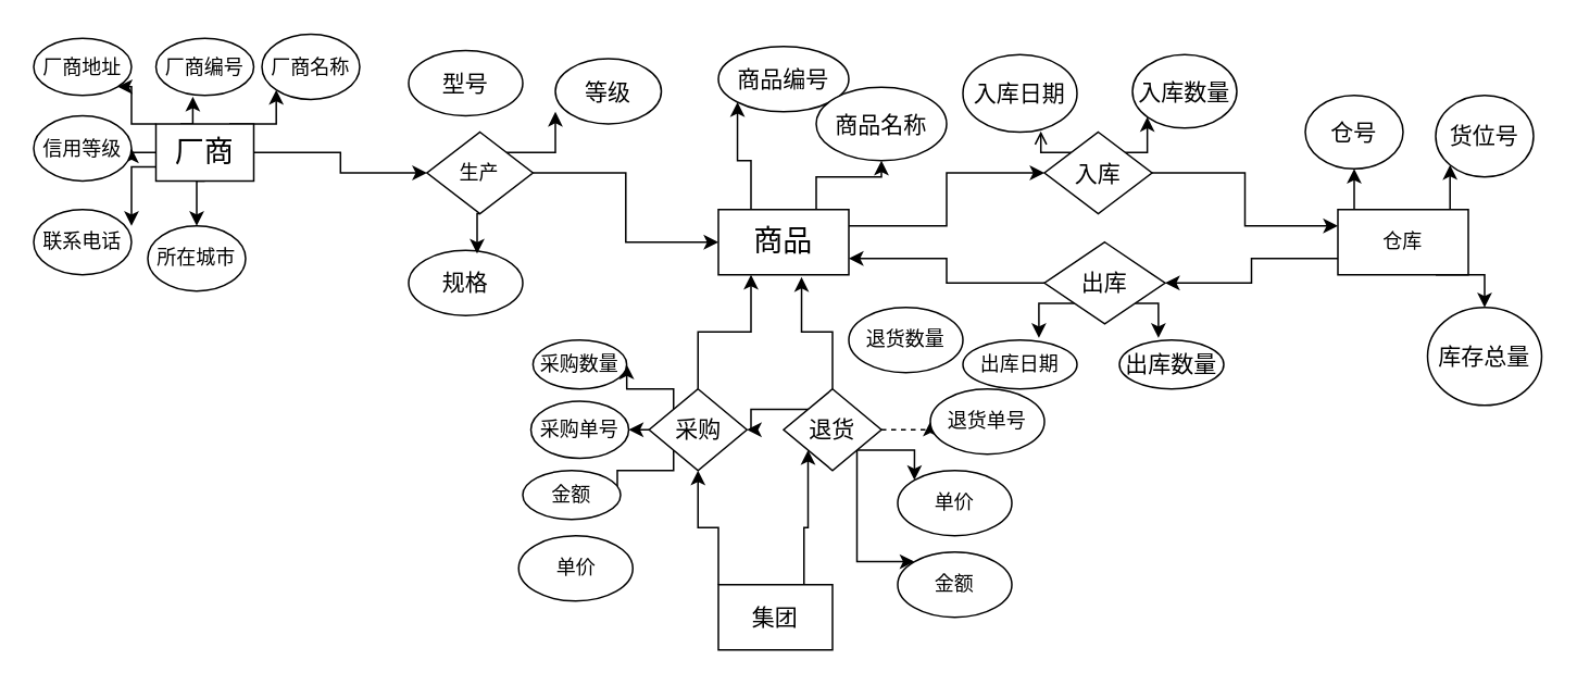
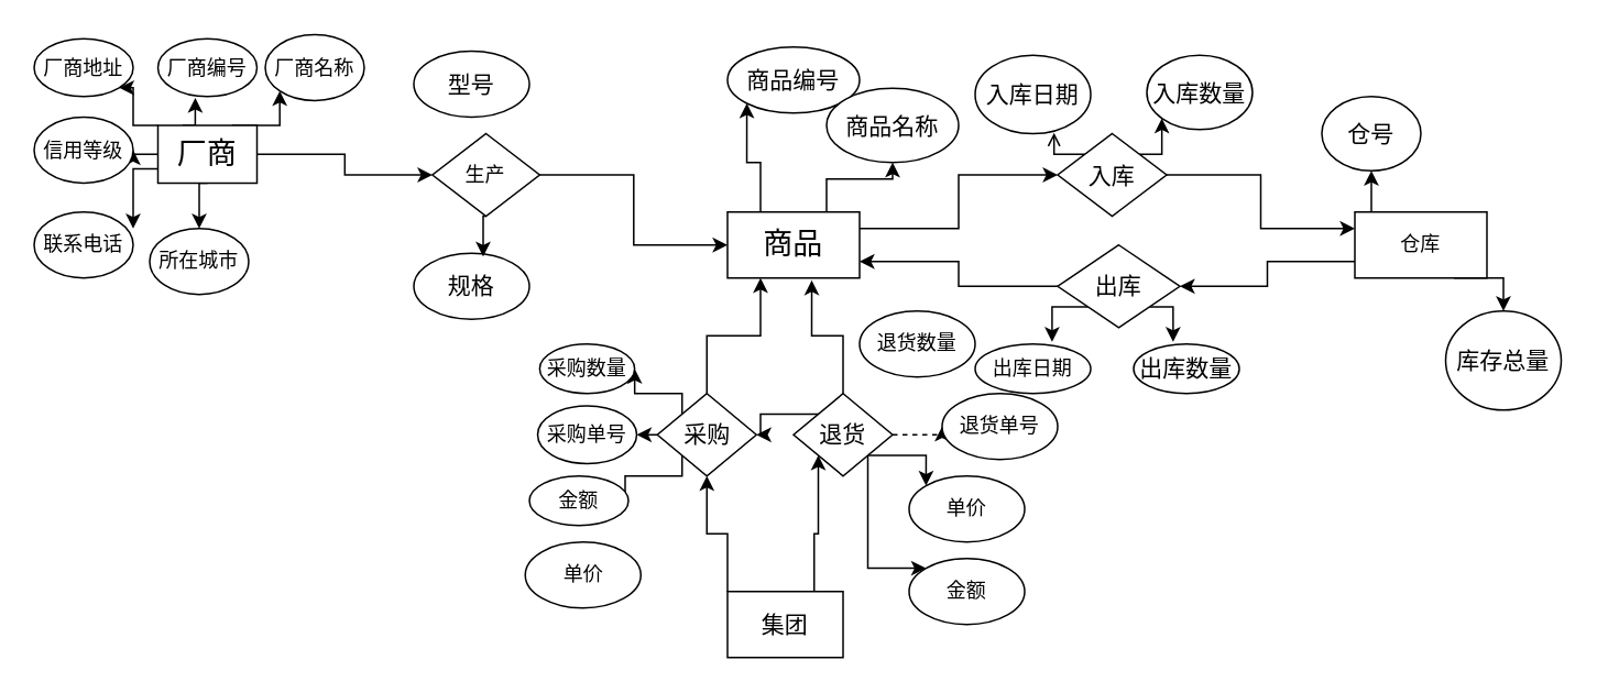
  <mxCell id="0" />
  <mxCell id="1" parent="0" />
  <mxCell id="2" style="edgeStyle=orthogonalEdgeStyle;rounded=0;orthogonalLoop=1;jettySize=auto;html=1;exitX=1;exitY=0.25;exitDx=0;exitDy=0;" edge="1" parent="1" source="5" target="14"><mxGeometry relative="1" as="geometry" /></mxCell>
  <mxCell id="3" style="edgeStyle=orthogonalEdgeStyle;rounded=0;orthogonalLoop=1;jettySize=auto;html=1;exitX=0.25;exitY=0;exitDx=0;exitDy=0;entryX=0;entryY=1;entryDx=0;entryDy=0;" edge="1" parent="1" source="5" target="6"><mxGeometry relative="1" as="geometry" /></mxCell>
  <mxCell id="4" style="edgeStyle=orthogonalEdgeStyle;rounded=0;orthogonalLoop=1;jettySize=auto;html=1;exitX=0.75;exitY=0;exitDx=0;exitDy=0;entryX=0.5;entryY=1;entryDx=0;entryDy=0;" edge="1" parent="1" source="5" target="9"><mxGeometry relative="1" as="geometry" /></mxCell>
  <mxCell id="5" value="&lt;font style=&quot;font-size: 18px&quot;&gt;商品&lt;/font&gt;" style="rounded=0;whiteSpace=wrap;html=1;" vertex="1" parent="1"><mxGeometry x="440" y="128" width="80" height="40" as="geometry" /></mxCell>
  <mxCell id="6" value="&lt;font style=&quot;font-size: 14px&quot;&gt;商品编号&lt;/font&gt;" style="ellipse;whiteSpace=wrap;html=1;" vertex="1" parent="1"><mxGeometry x="440" y="28" width="80" height="40" as="geometry" /></mxCell>
  <mxCell id="7" value="&lt;font style=&quot;font-size: 14px&quot;&gt;型号&lt;/font&gt;" style="ellipse;whiteSpace=wrap;html=1;" vertex="1" parent="1"><mxGeometry x="250" y="30.5" width="70" height="40" as="geometry" /></mxCell>
  <mxCell id="8" value="&lt;font style=&quot;font-size: 14px&quot;&gt;规格&lt;/font&gt;" style="ellipse;whiteSpace=wrap;html=1;" vertex="1" parent="1"><mxGeometry x="250" y="153" width="70" height="40" as="geometry" /></mxCell>
  <mxCell id="9" value="&lt;font style=&quot;font-size: 14px&quot;&gt;商品名称&lt;/font&gt;" style="ellipse;whiteSpace=wrap;html=1;" vertex="1" parent="1"><mxGeometry x="500" y="53" width="80" height="45" as="geometry" /></mxCell>
- <mxCell id="10" value="&lt;font style=&quot;font-size: 14px&quot;&gt;等级&lt;/font&gt;" style="ellipse;whiteSpace=wrap;html=1;" vertex="1" parent="1"><mxGeometry x="340" y="35.5" width="65" height="40" as="geometry" /></mxCell>
  <mxCell id="11" style="edgeStyle=orthogonalEdgeStyle;rounded=0;orthogonalLoop=1;jettySize=auto;html=1;exitX=0;exitY=0;exitDx=0;exitDy=0;entryX=0.683;entryY=0.988;entryDx=0;entryDy=0;entryPerimeter=0;endArrow=open;" edge="1" parent="1" source="14" target="15"><mxGeometry relative="1" as="geometry" /></mxCell>
  <mxCell id="12" style="edgeStyle=orthogonalEdgeStyle;rounded=0;orthogonalLoop=1;jettySize=auto;html=1;exitX=1;exitY=0;exitDx=0;exitDy=0;entryX=0;entryY=1;entryDx=0;entryDy=0;" edge="1" parent="1" source="14" target="16"><mxGeometry relative="1" as="geometry" /></mxCell>
  <mxCell id="13" style="edgeStyle=orthogonalEdgeStyle;rounded=0;orthogonalLoop=1;jettySize=auto;html=1;exitX=1;exitY=0.5;exitDx=0;exitDy=0;entryX=0;entryY=0.25;entryDx=0;entryDy=0;" edge="1" parent="1" source="14" target="27"><mxGeometry relative="1" as="geometry"><mxPoint x="770" y="148" as="targetPoint" /></mxGeometry></mxCell>
  <mxCell id="14" value="&lt;font style=&quot;font-size: 14px&quot;&gt;入库&lt;/font&gt;" style="rhombus;whiteSpace=wrap;html=1;" vertex="1" parent="1"><mxGeometry x="640" y="80.5" width="66" height="50" as="geometry" /></mxCell>
  <mxCell id="15" value="&lt;font style=&quot;font-size: 14px&quot;&gt;入库日期&lt;/font&gt;" style="ellipse;whiteSpace=wrap;html=1;" vertex="1" parent="1"><mxGeometry x="590" y="33" width="70" height="47.5" as="geometry" /></mxCell>
  <mxCell id="16" value="&lt;font style=&quot;font-size: 14px&quot;&gt;入库数量&lt;/font&gt;" style="ellipse;whiteSpace=wrap;html=1;" vertex="1" parent="1"><mxGeometry x="694" y="33" width="64" height="45" as="geometry" /></mxCell>
  <mxCell id="17" style="edgeStyle=orthogonalEdgeStyle;rounded=0;orthogonalLoop=1;jettySize=auto;html=1;exitX=0;exitY=1;exitDx=0;exitDy=0;entryX=0.666;entryY=-0.044;entryDx=0;entryDy=0;entryPerimeter=0;" edge="1" parent="1" source="20" target="21"><mxGeometry relative="1" as="geometry" /></mxCell>
  <mxCell id="18" style="edgeStyle=orthogonalEdgeStyle;rounded=0;orthogonalLoop=1;jettySize=auto;html=1;exitX=1;exitY=1;exitDx=0;exitDy=0;entryX=0.374;entryY=-0.044;entryDx=0;entryDy=0;entryPerimeter=0;" edge="1" parent="1" source="20" target="22"><mxGeometry relative="1" as="geometry" /></mxCell>
  <mxCell id="19" style="edgeStyle=orthogonalEdgeStyle;rounded=0;orthogonalLoop=1;jettySize=auto;html=1;exitX=0;exitY=0.5;exitDx=0;exitDy=0;entryX=1;entryY=0.75;entryDx=0;entryDy=0;" edge="1" parent="1" source="20" target="5"><mxGeometry relative="1" as="geometry" /></mxCell>
  <mxCell id="20" value="&lt;font style=&quot;font-size: 14px&quot;&gt;出库&lt;/font&gt;" style="rhombus;whiteSpace=wrap;html=1;" vertex="1" parent="1"><mxGeometry x="640" y="148" width="74" height="50" as="geometry" /></mxCell>
  <mxCell id="21" value="出库日期" style="ellipse;whiteSpace=wrap;html=1;" vertex="1" parent="1"><mxGeometry x="590" y="208" width="70" height="30" as="geometry" /></mxCell>
  <mxCell id="22" value="&lt;font style=&quot;font-size: 14px&quot;&gt;出库数量&lt;/font&gt;" style="ellipse;whiteSpace=wrap;html=1;" vertex="1" parent="1"><mxGeometry x="686" y="208" width="64" height="30" as="geometry" /></mxCell>
  <mxCell id="23" style="edgeStyle=orthogonalEdgeStyle;rounded=0;orthogonalLoop=1;jettySize=auto;html=1;exitX=0.25;exitY=0;exitDx=0;exitDy=0;entryX=0.5;entryY=1;entryDx=0;entryDy=0;" edge="1" parent="1" source="27" target="28"><mxGeometry relative="1" as="geometry" /></mxCell>
- <mxCell id="24" style="edgeStyle=orthogonalEdgeStyle;rounded=0;orthogonalLoop=1;jettySize=auto;html=1;exitX=0.75;exitY=0;exitDx=0;exitDy=0;entryX=0;entryY=1;entryDx=0;entryDy=0;" edge="1" parent="1" source="27" target="29"><mxGeometry relative="1" as="geometry" /></mxCell>
  <mxCell id="25" style="edgeStyle=orthogonalEdgeStyle;rounded=0;orthogonalLoop=1;jettySize=auto;html=1;exitX=0.75;exitY=1;exitDx=0;exitDy=0;entryX=0.5;entryY=0;entryDx=0;entryDy=0;" edge="1" parent="1" source="27" target="30"><mxGeometry relative="1" as="geometry" /></mxCell>
  <mxCell id="26" style="edgeStyle=orthogonalEdgeStyle;rounded=0;orthogonalLoop=1;jettySize=auto;html=1;exitX=0;exitY=0.75;exitDx=0;exitDy=0;entryX=1;entryY=0.5;entryDx=0;entryDy=0;" edge="1" parent="1" source="27" target="20"><mxGeometry relative="1" as="geometry" /></mxCell>
  <mxCell id="27" value="仓库" style="rounded=0;whiteSpace=wrap;html=1;" vertex="1" parent="1"><mxGeometry x="820" y="128" width="80" height="40" as="geometry" /></mxCell>
  <mxCell id="28" value="&lt;font style=&quot;font-size: 14px&quot;&gt;仓号&lt;/font&gt;" style="ellipse;whiteSpace=wrap;html=1;" vertex="1" parent="1"><mxGeometry x="800" y="58" width="60" height="45" as="geometry" /></mxCell>
- <mxCell id="29" value="&lt;font style=&quot;font-size: 14px&quot;&gt;货位号&lt;/font&gt;" style="ellipse;whiteSpace=wrap;html=1;" vertex="1" parent="1"><mxGeometry x="880" y="58" width="60" height="50" as="geometry" /></mxCell>
  <mxCell id="30" value="&lt;font style=&quot;font-size: 14px&quot;&gt;库存总量&lt;/font&gt;" style="ellipse;whiteSpace=wrap;html=1;" vertex="1" parent="1"><mxGeometry x="875" y="188" width="70" height="60" as="geometry" /></mxCell>
  <mxCell id="31" style="edgeStyle=orthogonalEdgeStyle;rounded=0;orthogonalLoop=1;jettySize=auto;html=1;exitX=0;exitY=0;exitDx=0;exitDy=0;entryX=0.5;entryY=1;entryDx=0;entryDy=0;" edge="1" parent="1" source="33" target="38"><mxGeometry relative="1" as="geometry" /></mxCell>
  <mxCell id="32" style="edgeStyle=orthogonalEdgeStyle;rounded=0;orthogonalLoop=1;jettySize=auto;html=1;exitX=0.75;exitY=0;exitDx=0;exitDy=0;entryX=0;entryY=1;entryDx=0;entryDy=0;" edge="1" parent="1" source="33" target="44"><mxGeometry relative="1" as="geometry" /></mxCell>
  <mxCell id="33" value="&lt;font style=&quot;font-size: 14px&quot;&gt;集团&lt;/font&gt;" style="rounded=0;whiteSpace=wrap;html=1;" vertex="1" parent="1"><mxGeometry x="440" y="358" width="70" height="40" as="geometry" /></mxCell>
  <mxCell id="34" style="edgeStyle=orthogonalEdgeStyle;rounded=0;orthogonalLoop=1;jettySize=auto;html=1;exitX=0;exitY=0;exitDx=0;exitDy=0;entryX=1;entryY=0.5;entryDx=0;entryDy=0;" edge="1" parent="1" source="38" target="45"><mxGeometry relative="1" as="geometry"><Array as="points"><mxPoint x="413" y="238" /><mxPoint x="384" y="238" /></Array></mxGeometry></mxCell>
  <mxCell id="35" style="edgeStyle=orthogonalEdgeStyle;rounded=0;orthogonalLoop=1;jettySize=auto;html=1;exitX=0;exitY=0.5;exitDx=0;exitDy=0;entryX=1;entryY=0.5;entryDx=0;entryDy=0;" edge="1" parent="1" source="38" target="46"><mxGeometry relative="1" as="geometry" /></mxCell>
  <mxCell id="36" style="edgeStyle=orthogonalEdgeStyle;rounded=0;orthogonalLoop=1;jettySize=auto;html=1;exitX=0;exitY=1;exitDx=0;exitDy=0;entryX=1;entryY=0.5;entryDx=0;entryDy=0;" edge="1" parent="1" source="38" target="47"><mxGeometry relative="1" as="geometry"><Array as="points"><mxPoint x="413" y="288" /><mxPoint x="378" y="288" /><mxPoint x="378" y="303" /></Array></mxGeometry></mxCell>
  <mxCell id="37" style="edgeStyle=orthogonalEdgeStyle;rounded=0;orthogonalLoop=1;jettySize=auto;html=1;exitX=0.5;exitY=0;exitDx=0;exitDy=0;entryX=0.25;entryY=1;entryDx=0;entryDy=0;" edge="1" parent="1" source="38" target="5"><mxGeometry relative="1" as="geometry" /></mxCell>
  <mxCell id="38" value="&lt;font style=&quot;font-size: 14px&quot;&gt;采购&lt;/font&gt;" style="rhombus;whiteSpace=wrap;html=1;" vertex="1" parent="1"><mxGeometry x="397.5" y="238" width="60" height="50" as="geometry" /></mxCell>
  <mxCell id="39" style="edgeStyle=orthogonalEdgeStyle;rounded=0;orthogonalLoop=1;jettySize=auto;html=1;exitX=1;exitY=0;exitDx=0;exitDy=0;" edge="1" parent="1" source="44" target="38"><mxGeometry relative="1" as="geometry" /></mxCell>
  <mxCell id="40" style="edgeStyle=orthogonalEdgeStyle;rounded=0;orthogonalLoop=1;jettySize=auto;html=1;exitX=1;exitY=1;exitDx=0;exitDy=0;entryX=0;entryY=0;entryDx=0;entryDy=0;" edge="1" parent="1" source="44" target="49"><mxGeometry relative="1" as="geometry" /></mxCell>
  <mxCell id="41" style="edgeStyle=orthogonalEdgeStyle;rounded=0;orthogonalLoop=1;jettySize=auto;html=1;exitX=1;exitY=1;exitDx=0;exitDy=0;entryX=0;entryY=0;entryDx=0;entryDy=0;" edge="1" parent="1" source="44" target="51"><mxGeometry relative="1" as="geometry"><Array as="points"><mxPoint x="525" y="344" /></Array></mxGeometry></mxCell>
  <mxCell id="42" style="edgeStyle=orthogonalEdgeStyle;rounded=0;orthogonalLoop=1;jettySize=auto;html=1;exitX=0.5;exitY=0;exitDx=0;exitDy=0;entryX=0.638;entryY=1.035;entryDx=0;entryDy=0;entryPerimeter=0;" edge="1" parent="1" source="44" target="5"><mxGeometry relative="1" as="geometry" /></mxCell>
  <mxCell id="43" style="edgeStyle=orthogonalEdgeStyle;rounded=0;orthogonalLoop=1;jettySize=auto;html=1;exitX=1;exitY=0.5;exitDx=0;exitDy=0;entryX=0;entryY=0.5;entryDx=0;entryDy=0;dashed=1;" edge="1" parent="1" source="44" target="48"><mxGeometry relative="1" as="geometry" /></mxCell>
  <mxCell id="44" value="&lt;font style=&quot;font-size: 14px&quot;&gt;退货&lt;/font&gt;" style="rhombus;whiteSpace=wrap;html=1;" vertex="1" parent="1"><mxGeometry x="480" y="238" width="60" height="50" as="geometry" /></mxCell>
  <mxCell id="45" value="采购数量" style="ellipse;whiteSpace=wrap;html=1;" vertex="1" parent="1"><mxGeometry x="326.25" y="208" width="57.5" height="30" as="geometry" /></mxCell>
  <mxCell id="46" value="采购单号" style="ellipse;whiteSpace=wrap;html=1;" vertex="1" parent="1"><mxGeometry x="325" y="245.5" width="60" height="35" as="geometry" /></mxCell>
  <mxCell id="47" value="金额" style="ellipse;whiteSpace=wrap;html=1;" vertex="1" parent="1"><mxGeometry x="320" y="288" width="60" height="30" as="geometry" /></mxCell>
  <mxCell id="48" value="退货单号" style="ellipse;whiteSpace=wrap;html=1;" vertex="1" parent="1"><mxGeometry x="570" y="238" width="70" height="40" as="geometry" /></mxCell>
  <mxCell id="49" value="单价" style="ellipse;whiteSpace=wrap;html=1;" vertex="1" parent="1"><mxGeometry x="550" y="288" width="70" height="40" as="geometry" /></mxCell>
  <mxCell id="50" value="退货数量" style="ellipse;whiteSpace=wrap;html=1;" vertex="1" parent="1"><mxGeometry x="520" y="188" width="70" height="40" as="geometry" /></mxCell>
  <mxCell id="51" value="金额" style="ellipse;whiteSpace=wrap;html=1;" vertex="1" parent="1"><mxGeometry x="550" y="338" width="70" height="40" as="geometry" /></mxCell>
  <mxCell id="52" value="单价" style="ellipse;whiteSpace=wrap;html=1;" vertex="1" parent="1"><mxGeometry x="317.5" y="328" width="70" height="40" as="geometry" /></mxCell>
  <mxCell id="53" style="edgeStyle=orthogonalEdgeStyle;rounded=0;orthogonalLoop=1;jettySize=auto;html=1;exitX=0;exitY=0;exitDx=0;exitDy=0;entryX=1;entryY=1;entryDx=0;entryDy=0;" edge="1" parent="1" source="60" target="64"><mxGeometry relative="1" as="geometry"><Array as="points"><mxPoint x="80" y="76" /><mxPoint x="80" y="53" /></Array></mxGeometry></mxCell>
  <mxCell id="54" style="edgeStyle=orthogonalEdgeStyle;rounded=0;orthogonalLoop=1;jettySize=auto;html=1;exitX=0.25;exitY=0;exitDx=0;exitDy=0;entryX=0.377;entryY=1.023;entryDx=0;entryDy=0;entryPerimeter=0;" edge="1" parent="1" source="60" target="61"><mxGeometry relative="1" as="geometry" /></mxCell>
  <mxCell id="55" style="edgeStyle=orthogonalEdgeStyle;rounded=0;orthogonalLoop=1;jettySize=auto;html=1;exitX=0.75;exitY=0;exitDx=0;exitDy=0;entryX=0;entryY=1;entryDx=0;entryDy=0;" edge="1" parent="1" source="60" target="62"><mxGeometry relative="1" as="geometry" /></mxCell>
  <mxCell id="56" style="edgeStyle=orthogonalEdgeStyle;rounded=0;orthogonalLoop=1;jettySize=auto;html=1;exitX=0;exitY=0.5;exitDx=0;exitDy=0;entryX=1;entryY=0.5;entryDx=0;entryDy=0;" edge="1" parent="1" source="60" target="65"><mxGeometry relative="1" as="geometry" /></mxCell>
  <mxCell id="57" style="edgeStyle=orthogonalEdgeStyle;rounded=0;orthogonalLoop=1;jettySize=auto;html=1;exitX=0;exitY=0.75;exitDx=0;exitDy=0;entryX=1;entryY=0.25;entryDx=0;entryDy=0;entryPerimeter=0;" edge="1" parent="1" source="60" target="66"><mxGeometry relative="1" as="geometry" /></mxCell>
  <mxCell id="58" style="edgeStyle=orthogonalEdgeStyle;rounded=0;orthogonalLoop=1;jettySize=auto;html=1;exitX=0.5;exitY=1;exitDx=0;exitDy=0;entryX=0.5;entryY=0;entryDx=0;entryDy=0;" edge="1" parent="1" source="60" target="63"><mxGeometry relative="1" as="geometry" /></mxCell>
  <mxCell id="59" style="edgeStyle=orthogonalEdgeStyle;rounded=0;orthogonalLoop=1;jettySize=auto;html=1;exitX=1;exitY=0.5;exitDx=0;exitDy=0;entryX=0;entryY=0.5;entryDx=0;entryDy=0;" edge="1" parent="1" source="60" target="70"><mxGeometry relative="1" as="geometry" /></mxCell>
  <mxCell id="60" value="&lt;font style=&quot;font-size: 18px&quot;&gt;厂商&lt;/font&gt;" style="rounded=0;whiteSpace=wrap;html=1;" vertex="1" parent="1"><mxGeometry x="95" y="75.5" width="60" height="35" as="geometry" /></mxCell>
  <mxCell id="61" value="厂商编号" style="ellipse;whiteSpace=wrap;html=1;" vertex="1" parent="1"><mxGeometry x="95" y="23" width="60" height="35" as="geometry" /></mxCell>
  <mxCell id="62" value="厂商名称" style="ellipse;whiteSpace=wrap;html=1;" vertex="1" parent="1"><mxGeometry x="160" y="20.5" width="60" height="40" as="geometry" /></mxCell>
  <mxCell id="63" value="所在城市" style="ellipse;whiteSpace=wrap;html=1;" vertex="1" parent="1"><mxGeometry x="90" y="138" width="60" height="40" as="geometry" /></mxCell>
  <mxCell id="64" value="厂商地址" style="ellipse;whiteSpace=wrap;html=1;" vertex="1" parent="1"><mxGeometry x="20" y="23" width="60" height="35" as="geometry" /></mxCell>
  <mxCell id="65" value="信用等级" style="ellipse;whiteSpace=wrap;html=1;" vertex="1" parent="1"><mxGeometry x="20" y="70.5" width="60" height="40" as="geometry" /></mxCell>
  <mxCell id="66" value="联系电话" style="ellipse;whiteSpace=wrap;html=1;" vertex="1" parent="1"><mxGeometry x="20" y="128" width="60" height="40" as="geometry" /></mxCell>
  <mxCell id="67" style="edgeStyle=orthogonalEdgeStyle;rounded=0;orthogonalLoop=1;jettySize=auto;html=1;exitX=0.5;exitY=1;exitDx=0;exitDy=0;entryX=0.6;entryY=0.05;entryDx=0;entryDy=0;entryPerimeter=0;" edge="1" parent="1" source="70" target="8"><mxGeometry relative="1" as="geometry" /></mxCell>
- <mxCell id="68" style="edgeStyle=orthogonalEdgeStyle;rounded=0;orthogonalLoop=1;jettySize=auto;html=1;exitX=1;exitY=0;exitDx=0;exitDy=0;entryX=0;entryY=0.813;entryDx=0;entryDy=0;entryPerimeter=0;" edge="1" parent="1" source="70" target="10"><mxGeometry relative="1" as="geometry" /></mxCell>
  <mxCell id="69" style="edgeStyle=orthogonalEdgeStyle;rounded=0;orthogonalLoop=1;jettySize=auto;html=1;exitX=1;exitY=0.5;exitDx=0;exitDy=0;entryX=0;entryY=0.5;entryDx=0;entryDy=0;" edge="1" parent="1" source="70" target="5"><mxGeometry relative="1" as="geometry" /></mxCell>
  <mxCell id="70" value="生产" style="rhombus;whiteSpace=wrap;html=1;" vertex="1" parent="1"><mxGeometry x="261.25" y="80.5" width="65" height="50" as="geometry" /></mxCell>
